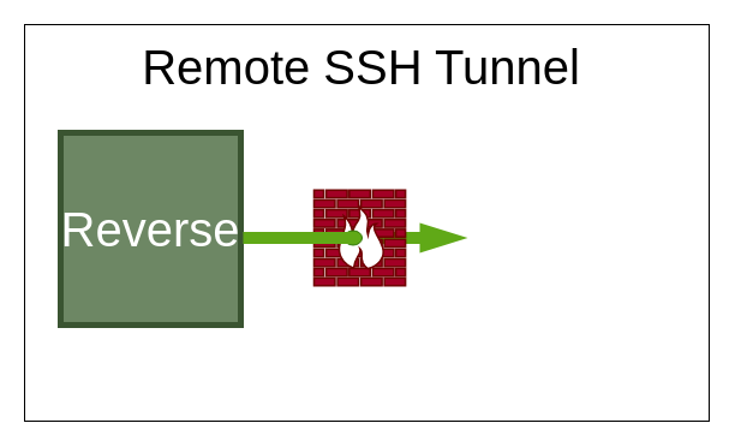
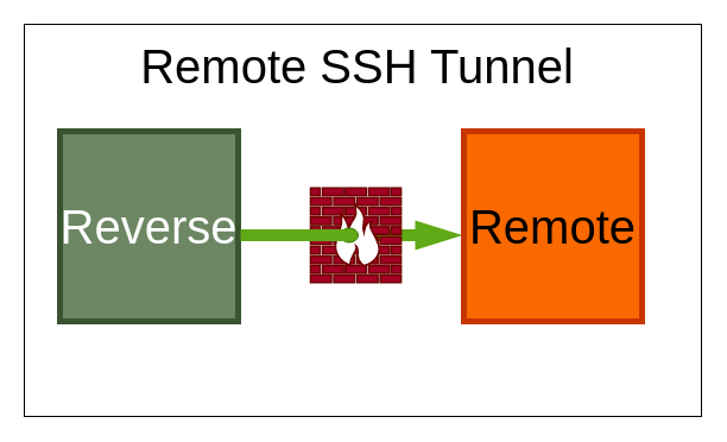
  <mxCell id="0" />
  <mxCell id="1" parent="0" />
  <mxCell id="2" value="" style="whiteSpace=wrap;html=1;fontSize=40;strokeWidth=1;" parent="1" vertex="1"><mxGeometry x="20" y="20" width="570" height="330" as="geometry" /></mxCell>
  <mxCell id="3" value="" style="html=1;shadow=0;dashed=0;align=center;verticalAlign=middle;shape=mxgraph.arrows2.arrow;dy=0.6;dx=40;flipH=1;notch=0;fontSize=40;strokeColor=none;strokeWidth=5;fillColor=#60a917;fontColor=#ffffff;rotation=-180;" parent="1" vertex="1"><mxGeometry x="289" y="185" width="100" height="25" as="geometry" /></mxCell>
  <mxCell id="4" value="" style="fontColor=#ffffff;verticalAlign=top;verticalLabelPosition=bottom;labelPosition=center;align=center;html=1;outlineConnect=0;fillColor=#a20025;strokeColor=#6F0000;gradientDirection=north;strokeWidth=2;shape=mxgraph.networks.firewall;fontSize=40;" parent="1" vertex="1"><mxGeometry x="261" y="157.75" width="76.1" height="79.5" as="geometry" /></mxCell>
  <mxCell id="5" value="" style="strokeWidth=1;html=1;shape=mxgraph.flowchart.start_2;whiteSpace=wrap;fontSize=40;fillColor=#60a917;strokeColor=#2D7600;fontColor=#ffffff;" parent="1" vertex="1"><mxGeometry x="286" y="191.5" width="15" height="12" as="geometry" /></mxCell>
  <mxCell id="6" value="&lt;font style=&quot;font-size: 40px&quot;&gt;Remote SSH Tunnel&lt;/font&gt;" style="text;html=1;resizable=0;autosize=1;align=center;verticalAlign=middle;points=[];fillColor=none;strokeColor=none;rounded=0;" parent="1" vertex="1"><mxGeometry x="104.5" y="40" width="390" height="30" as="geometry" /></mxCell>
  <mxCell id="7" value="&lt;div&gt;&lt;span&gt;Reverse&lt;/span&gt;&lt;/div&gt;" style="whiteSpace=wrap;html=1;fontSize=40;fillColor=#6d8764;fontColor=#ffffff;strokeColor=#3A5431;align=center;strokeWidth=5;" parent="1" vertex="1"><mxGeometry x="50" y="110" width="150" height="160" as="geometry" /></mxCell>
+ <mxCell id="8" value="&lt;div&gt;&lt;span&gt;Remote&lt;/span&gt;&lt;/div&gt;" style="whiteSpace=wrap;html=1;fontSize=40;fillColor=#fa6800;fontColor=#000000;strokeColor=#C73500;align=center;strokeWidth=5;" parent="1" vertex="1"><mxGeometry x="390" y="110" width="150" height="160" as="geometry" /></mxCell>
  <mxCell id="9" value="" style="whiteSpace=wrap;html=1;gradientColor=none;fillColor=#60A917;strokeColor=none;" vertex="1" parent="1"><mxGeometry x="202" y="192.5" width="93" height="10" as="geometry" /></mxCell>
